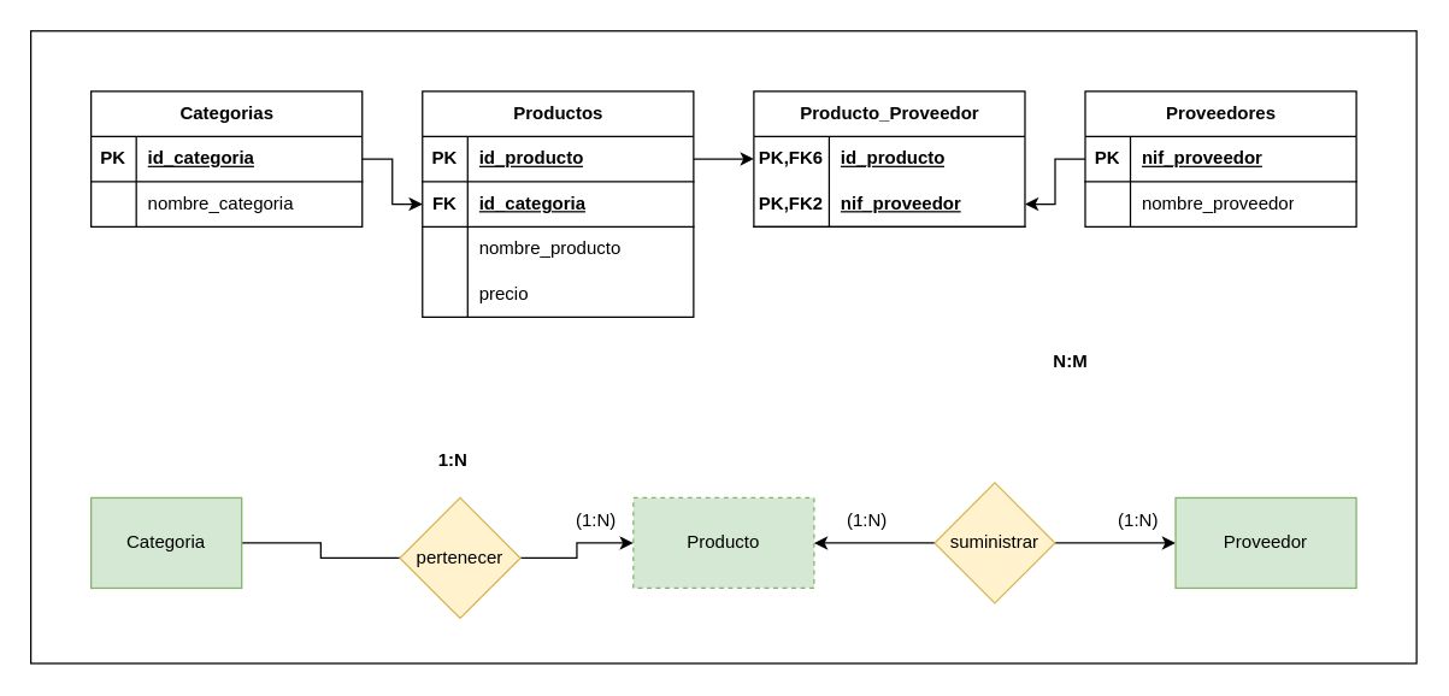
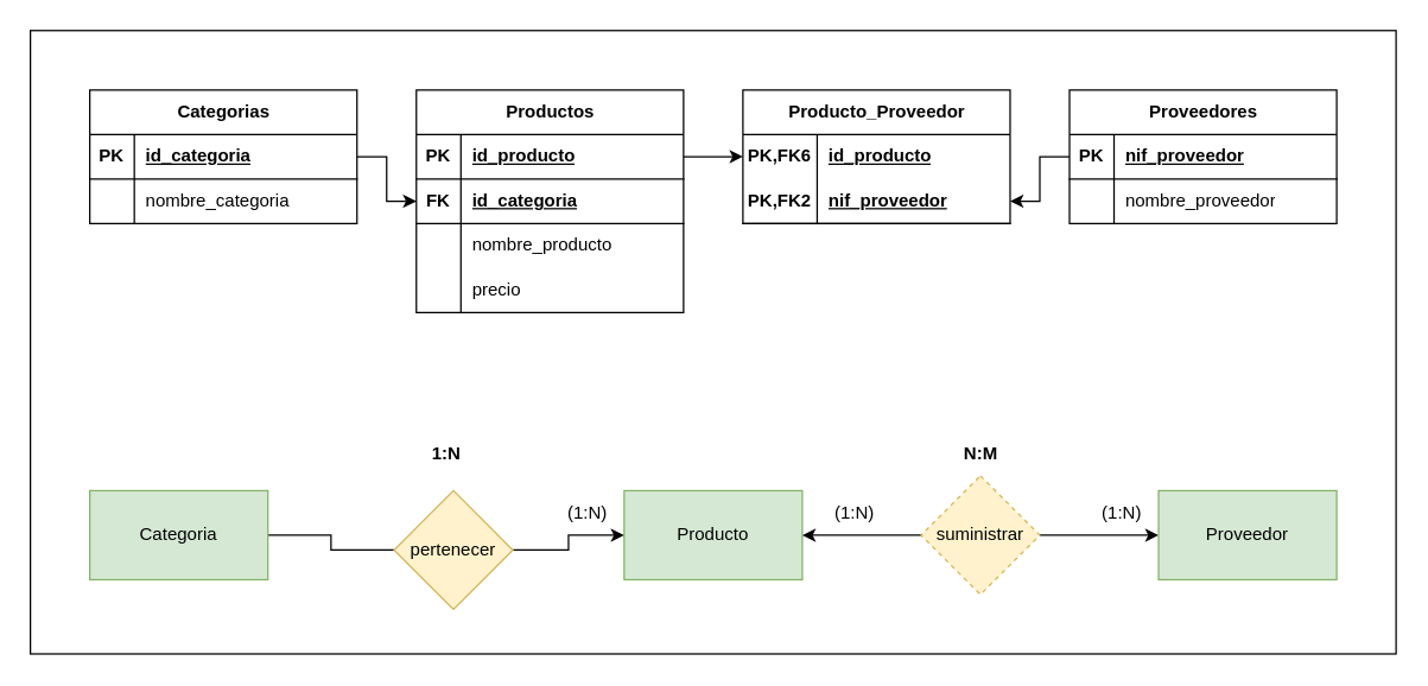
  <mxCell id="0" />
  <mxCell id="1" parent="0" />
  <mxCell id="2" value="" style="rounded=0;whiteSpace=wrap;html=1;" parent="1" vertex="1"><mxGeometry width="920" height="420" as="geometry" x="20" y="20" /></mxCell>
- <mxCell id="3" value="Producto" style="rounded=0;whiteSpace=wrap;html=1;fillColor=#d5e8d4;strokeColor=#82b366;dashed=1;" parent="1" vertex="1"><mxGeometry x="420" y="330" width="120" height="60" as="geometry" /></mxCell>
+ <mxCell id="3" value="Producto" style="rounded=0;whiteSpace=wrap;html=1;fillColor=#d5e8d4;strokeColor=#82b366;" parent="1" vertex="1"><mxGeometry x="420" y="330" width="120" height="60" as="geometry" /></mxCell>
  <mxCell id="4" style="edgeStyle=orthogonalEdgeStyle;rounded=0;orthogonalLoop=1;jettySize=auto;html=1;exitX=0;exitY=0.5;exitDx=0;exitDy=0;entryX=1;entryY=0.5;entryDx=0;entryDy=0;" parent="1" source="6" target="3" edge="1"><mxGeometry relative="1" as="geometry" /></mxCell>
  <mxCell id="5" style="edgeStyle=orthogonalEdgeStyle;rounded=0;orthogonalLoop=1;jettySize=auto;html=1;exitX=1;exitY=0.5;exitDx=0;exitDy=0;entryX=0;entryY=0.5;entryDx=0;entryDy=0;" parent="1" source="6" target="7" edge="1"><mxGeometry relative="1" as="geometry" /></mxCell>
- <mxCell id="6" value="suministrar" style="rhombus;whiteSpace=wrap;html=1;fillColor=#fff2cc;strokeColor=#d6b656;" parent="1" vertex="1"><mxGeometry x="620" y="320" width="80" height="80" as="geometry" /></mxCell>
+ <mxCell id="6" value="suministrar" style="rhombus;whiteSpace=wrap;html=1;fillColor=#fff2cc;strokeColor=#d6b656;dashed=1;" parent="1" vertex="1"><mxGeometry x="620" y="320" width="80" height="80" as="geometry" /></mxCell>
  <mxCell id="7" value="Proveedor" style="rounded=0;whiteSpace=wrap;html=1;fillColor=#d5e8d4;strokeColor=#82b366;" parent="1" vertex="1"><mxGeometry x="780" y="330" width="120" height="60" as="geometry" /></mxCell>
  <mxCell id="8" value="Productos" style="shape=table;startSize=30;container=1;collapsible=1;childLayout=tableLayout;fixedRows=1;rowLines=0;fontStyle=1;align=center;resizeLast=1;html=1;" parent="1" vertex="1"><mxGeometry x="280" y="60" width="180" height="150" as="geometry" /></mxCell>
  <mxCell id="9" value="" style="shape=tableRow;horizontal=0;startSize=0;swimlaneHead=0;swimlaneBody=0;fillColor=none;collapsible=0;dropTarget=0;points=[[0,0.5],[1,0.5]];portConstraint=eastwest;top=0;left=0;right=0;bottom=1;" parent="8" vertex="1"><mxGeometry y="30" width="180" height="30" as="geometry" /></mxCell>
  <mxCell id="10" value="PK" style="shape=partialRectangle;connectable=0;fillColor=none;top=0;left=0;bottom=0;right=0;fontStyle=1;overflow=hidden;whiteSpace=wrap;html=1;" parent="9" vertex="1"><mxGeometry width="30" height="30" as="geometry"><mxRectangle width="30" height="30" as="alternateBounds" /></mxGeometry></mxCell>
  <mxCell id="11" value="id_producto" style="shape=partialRectangle;connectable=0;fillColor=none;top=0;left=0;bottom=0;right=0;align=left;spacingLeft=6;fontStyle=5;overflow=hidden;whiteSpace=wrap;html=1;" parent="9" vertex="1"><mxGeometry x="30" width="150" height="30" as="geometry"><mxRectangle width="150" height="30" as="alternateBounds" /></mxGeometry></mxCell>
  <mxCell id="12" value="" style="shape=tableRow;horizontal=0;startSize=0;swimlaneHead=0;swimlaneBody=0;fillColor=none;collapsible=0;dropTarget=0;points=[[0,0.5],[1,0.5]];portConstraint=eastwest;top=0;left=0;right=0;bottom=1;" parent="8" vertex="1"><mxGeometry y="60" width="180" height="30" as="geometry" /></mxCell>
  <mxCell id="13" value="FK" style="shape=partialRectangle;connectable=0;fillColor=none;top=0;left=0;bottom=0;right=0;fontStyle=1;overflow=hidden;whiteSpace=wrap;html=1;" parent="12" vertex="1"><mxGeometry width="30" height="30" as="geometry"><mxRectangle width="30" height="30" as="alternateBounds" /></mxGeometry></mxCell>
  <mxCell id="14" value="id_categoria" style="shape=partialRectangle;connectable=0;fillColor=none;top=0;left=0;bottom=0;right=0;align=left;spacingLeft=6;fontStyle=5;overflow=hidden;whiteSpace=wrap;html=1;" parent="12" vertex="1"><mxGeometry x="30" width="150" height="30" as="geometry"><mxRectangle width="150" height="30" as="alternateBounds" /></mxGeometry></mxCell>
  <mxCell id="15" value="" style="shape=tableRow;horizontal=0;startSize=0;swimlaneHead=0;swimlaneBody=0;fillColor=none;collapsible=0;dropTarget=0;points=[[0,0.5],[1,0.5]];portConstraint=eastwest;top=0;left=0;right=0;bottom=0;" parent="8" vertex="1"><mxGeometry y="90" width="180" height="30" as="geometry" /></mxCell>
  <mxCell id="16" value="" style="shape=partialRectangle;connectable=0;fillColor=none;top=0;left=0;bottom=0;right=0;editable=1;overflow=hidden;whiteSpace=wrap;html=1;" parent="15" vertex="1"><mxGeometry width="30" height="30" as="geometry"><mxRectangle width="30" height="30" as="alternateBounds" /></mxGeometry></mxCell>
  <mxCell id="17" value="nombre_producto" style="shape=partialRectangle;connectable=0;fillColor=none;top=0;left=0;bottom=0;right=0;align=left;spacingLeft=6;overflow=hidden;whiteSpace=wrap;html=1;" parent="15" vertex="1"><mxGeometry x="30" width="150" height="30" as="geometry"><mxRectangle width="150" height="30" as="alternateBounds" /></mxGeometry></mxCell>
  <mxCell id="18" value="" style="shape=tableRow;horizontal=0;startSize=0;swimlaneHead=0;swimlaneBody=0;fillColor=none;collapsible=0;dropTarget=0;points=[[0,0.5],[1,0.5]];portConstraint=eastwest;top=0;left=0;right=0;bottom=0;" parent="8" vertex="1"><mxGeometry y="120" width="180" height="30" as="geometry" /></mxCell>
  <mxCell id="19" value="" style="shape=partialRectangle;connectable=0;fillColor=none;top=0;left=0;bottom=0;right=0;editable=1;overflow=hidden;whiteSpace=wrap;html=1;" parent="18" vertex="1"><mxGeometry width="30" height="30" as="geometry"><mxRectangle width="30" height="30" as="alternateBounds" /></mxGeometry></mxCell>
  <mxCell id="20" value="precio" style="shape=partialRectangle;connectable=0;fillColor=none;top=0;left=0;bottom=0;right=0;align=left;spacingLeft=6;overflow=hidden;whiteSpace=wrap;html=1;" parent="18" vertex="1"><mxGeometry x="30" width="150" height="30" as="geometry"><mxRectangle width="150" height="30" as="alternateBounds" /></mxGeometry></mxCell>
  <mxCell id="21" value="(1:N)" style="text;html=1;align=center;verticalAlign=middle;resizable=0;points=[];autosize=1;strokeColor=none;fillColor=none;" parent="1" vertex="1"><mxGeometry x="730" y="330" width="50" height="30" as="geometry" /></mxCell>
  <mxCell id="22" value="(1:N)" style="text;html=1;align=center;verticalAlign=middle;resizable=0;points=[];autosize=1;strokeColor=none;fillColor=none;" parent="1" vertex="1"><mxGeometry x="550" y="330" width="50" height="30" as="geometry" /></mxCell>
- <mxCell id="23" value="N:M" style="text;html=1;align=center;verticalAlign=middle;resizable=0;points=[];autosize=1;strokeColor=none;fillColor=none;fontStyle=1" parent="1" vertex="1"><mxGeometry x="685" y="225" width="50" height="30" as="geometry" /></mxCell>
+ <mxCell id="23" value="N:M" style="text;html=1;align=center;verticalAlign=middle;resizable=0;points=[];autosize=1;strokeColor=none;fillColor=none;fontStyle=1" parent="1" vertex="1"><mxGeometry x="635" y="290" width="50" height="30" as="geometry" /></mxCell>
  <mxCell id="24" value="Producto_Proveedor" style="shape=table;startSize=30;container=1;collapsible=1;childLayout=tableLayout;fixedRows=1;rowLines=0;fontStyle=1;align=center;resizeLast=1;html=1;" parent="1" vertex="1"><mxGeometry x="500" y="60" width="180" height="90" as="geometry" /></mxCell>
  <mxCell id="25" value="" style="shape=tableRow;horizontal=0;startSize=0;swimlaneHead=0;swimlaneBody=0;fillColor=none;collapsible=0;dropTarget=0;points=[[0,0.5],[1,0.5]];portConstraint=eastwest;top=0;left=0;right=0;bottom=0;" parent="24" vertex="1"><mxGeometry y="30" width="180" height="30" as="geometry" /></mxCell>
  <mxCell id="26" value="PK,FK6" style="shape=partialRectangle;connectable=0;fillColor=none;top=0;left=0;bottom=0;right=0;fontStyle=1;overflow=hidden;whiteSpace=wrap;html=1;" parent="25" vertex="1"><mxGeometry width="50" height="30" as="geometry"><mxRectangle width="50" height="30" as="alternateBounds" /></mxGeometry></mxCell>
  <mxCell id="27" value="id_producto" style="shape=partialRectangle;connectable=0;fillColor=none;top=0;left=0;bottom=0;right=0;align=left;spacingLeft=6;fontStyle=5;overflow=hidden;whiteSpace=wrap;html=1;" parent="25" vertex="1"><mxGeometry x="50" width="130" height="30" as="geometry"><mxRectangle width="130" height="30" as="alternateBounds" /></mxGeometry></mxCell>
  <mxCell id="28" value="" style="shape=tableRow;horizontal=0;startSize=0;swimlaneHead=0;swimlaneBody=0;fillColor=none;collapsible=0;dropTarget=0;points=[[0,0.5],[1,0.5]];portConstraint=eastwest;top=0;left=0;right=0;bottom=1;" parent="24" vertex="1"><mxGeometry y="60" width="180" height="30" as="geometry" /></mxCell>
  <mxCell id="29" value="PK,FK2" style="shape=partialRectangle;connectable=0;fillColor=none;top=0;left=0;bottom=0;right=0;fontStyle=1;overflow=hidden;whiteSpace=wrap;html=1;" parent="28" vertex="1"><mxGeometry width="50" height="30" as="geometry"><mxRectangle width="50" height="30" as="alternateBounds" /></mxGeometry></mxCell>
  <mxCell id="30" value="nif_proveedor" style="shape=partialRectangle;connectable=0;fillColor=none;top=0;left=0;bottom=0;right=0;align=left;spacingLeft=6;fontStyle=5;overflow=hidden;whiteSpace=wrap;html=1;" parent="28" vertex="1"><mxGeometry x="50" width="130" height="30" as="geometry"><mxRectangle width="130" height="30" as="alternateBounds" /></mxGeometry></mxCell>
  <mxCell id="31" value="Proveedores" style="shape=table;startSize=30;container=1;collapsible=1;childLayout=tableLayout;fixedRows=1;rowLines=0;fontStyle=1;align=center;resizeLast=1;html=1;" parent="1" vertex="1"><mxGeometry x="720" y="60" width="180" height="90" as="geometry" /></mxCell>
  <mxCell id="32" value="" style="shape=tableRow;horizontal=0;startSize=0;swimlaneHead=0;swimlaneBody=0;fillColor=none;collapsible=0;dropTarget=0;points=[[0,0.5],[1,0.5]];portConstraint=eastwest;top=0;left=0;right=0;bottom=1;" parent="31" vertex="1"><mxGeometry y="30" width="180" height="30" as="geometry" /></mxCell>
  <mxCell id="33" value="PK" style="shape=partialRectangle;connectable=0;fillColor=none;top=0;left=0;bottom=0;right=0;fontStyle=1;overflow=hidden;whiteSpace=wrap;html=1;" parent="32" vertex="1"><mxGeometry width="30" height="30" as="geometry"><mxRectangle width="30" height="30" as="alternateBounds" /></mxGeometry></mxCell>
  <mxCell id="34" value="nif_proveedor" style="shape=partialRectangle;connectable=0;fillColor=none;top=0;left=0;bottom=0;right=0;align=left;spacingLeft=6;fontStyle=5;overflow=hidden;whiteSpace=wrap;html=1;" parent="32" vertex="1"><mxGeometry x="30" width="150" height="30" as="geometry"><mxRectangle width="150" height="30" as="alternateBounds" /></mxGeometry></mxCell>
  <mxCell id="35" value="" style="shape=tableRow;horizontal=0;startSize=0;swimlaneHead=0;swimlaneBody=0;fillColor=none;collapsible=0;dropTarget=0;points=[[0,0.5],[1,0.5]];portConstraint=eastwest;top=0;left=0;right=0;bottom=0;" parent="31" vertex="1"><mxGeometry y="60" width="180" height="30" as="geometry" /></mxCell>
  <mxCell id="36" value="" style="shape=partialRectangle;connectable=0;fillColor=none;top=0;left=0;bottom=0;right=0;editable=1;overflow=hidden;whiteSpace=wrap;html=1;" parent="35" vertex="1"><mxGeometry width="30" height="30" as="geometry"><mxRectangle width="30" height="30" as="alternateBounds" /></mxGeometry></mxCell>
  <mxCell id="37" value="nombre_proveedor" style="shape=partialRectangle;connectable=0;fillColor=none;top=0;left=0;bottom=0;right=0;align=left;spacingLeft=6;overflow=hidden;whiteSpace=wrap;html=1;" parent="35" vertex="1"><mxGeometry x="30" width="150" height="30" as="geometry"><mxRectangle width="150" height="30" as="alternateBounds" /></mxGeometry></mxCell>
  <mxCell id="38" style="edgeStyle=orthogonalEdgeStyle;rounded=0;orthogonalLoop=1;jettySize=auto;html=1;exitX=0;exitY=0.5;exitDx=0;exitDy=0;entryX=1;entryY=0.5;entryDx=0;entryDy=0;" parent="1" source="32" target="28" edge="1"><mxGeometry relative="1" as="geometry" /></mxCell>
  <mxCell id="39" style="edgeStyle=orthogonalEdgeStyle;rounded=0;orthogonalLoop=1;jettySize=auto;html=1;exitX=1;exitY=0.5;exitDx=0;exitDy=0;entryX=0;entryY=0.5;entryDx=0;entryDy=0;" parent="1" source="9" target="25" edge="1"><mxGeometry relative="1" as="geometry" /></mxCell>
  <mxCell id="40" style="edgeStyle=orthogonalEdgeStyle;rounded=0;orthogonalLoop=1;jettySize=auto;html=1;exitX=1;exitY=0.5;exitDx=0;exitDy=0;entryX=0;entryY=0.5;entryDx=0;entryDy=0;" parent="1" source="41" target="12" edge="1"><mxGeometry relative="1" as="geometry" /></mxCell>
  <mxCell id="41" value="Categorias" style="shape=table;startSize=30;container=1;collapsible=1;childLayout=tableLayout;fixedRows=1;rowLines=0;fontStyle=1;align=center;resizeLast=1;html=1;" parent="1" vertex="1"><mxGeometry x="60" y="60" width="180" height="90" as="geometry" /></mxCell>
  <mxCell id="42" value="" style="shape=tableRow;horizontal=0;startSize=0;swimlaneHead=0;swimlaneBody=0;fillColor=none;collapsible=0;dropTarget=0;points=[[0,0.5],[1,0.5]];portConstraint=eastwest;top=0;left=0;right=0;bottom=1;" parent="41" vertex="1"><mxGeometry y="30" width="180" height="30" as="geometry" /></mxCell>
  <mxCell id="43" value="PK" style="shape=partialRectangle;connectable=0;fillColor=none;top=0;left=0;bottom=0;right=0;fontStyle=1;overflow=hidden;whiteSpace=wrap;html=1;" parent="42" vertex="1"><mxGeometry width="30" height="30" as="geometry"><mxRectangle width="30" height="30" as="alternateBounds" /></mxGeometry></mxCell>
  <mxCell id="44" value="id_categoria" style="shape=partialRectangle;connectable=0;fillColor=none;top=0;left=0;bottom=0;right=0;align=left;spacingLeft=6;fontStyle=5;overflow=hidden;whiteSpace=wrap;html=1;" parent="42" vertex="1"><mxGeometry x="30" width="150" height="30" as="geometry"><mxRectangle width="150" height="30" as="alternateBounds" /></mxGeometry></mxCell>
  <mxCell id="45" value="" style="shape=tableRow;horizontal=0;startSize=0;swimlaneHead=0;swimlaneBody=0;fillColor=none;collapsible=0;dropTarget=0;points=[[0,0.5],[1,0.5]];portConstraint=eastwest;top=0;left=0;right=0;bottom=0;" parent="41" vertex="1"><mxGeometry y="60" width="180" height="30" as="geometry" /></mxCell>
  <mxCell id="46" value="" style="shape=partialRectangle;connectable=0;fillColor=none;top=0;left=0;bottom=0;right=0;editable=1;overflow=hidden;whiteSpace=wrap;html=1;" parent="45" vertex="1"><mxGeometry width="30" height="30" as="geometry"><mxRectangle width="30" height="30" as="alternateBounds" /></mxGeometry></mxCell>
  <mxCell id="47" value="nombre_categoria" style="shape=partialRectangle;connectable=0;fillColor=none;top=0;left=0;bottom=0;right=0;align=left;spacingLeft=6;overflow=hidden;whiteSpace=wrap;html=1;" parent="45" vertex="1"><mxGeometry x="30" width="150" height="30" as="geometry"><mxRectangle width="150" height="30" as="alternateBounds" /></mxGeometry></mxCell>
  <mxCell id="48" style="edgeStyle=orthogonalEdgeStyle;rounded=0;orthogonalLoop=1;jettySize=auto;html=1;exitX=0;exitY=0.5;exitDx=0;exitDy=0;entryX=1;entryY=0.5;entryDx=0;entryDy=0;endArrow=none;startFill=0;" parent="1" source="50" target="51" edge="1"><mxGeometry relative="1" as="geometry" /></mxCell>
  <mxCell id="49" style="edgeStyle=orthogonalEdgeStyle;rounded=0;orthogonalLoop=1;jettySize=auto;html=1;exitX=1;exitY=0.5;exitDx=0;exitDy=0;entryX=0;entryY=0.5;entryDx=0;entryDy=0;" parent="1" source="50" target="3" edge="1"><mxGeometry relative="1" as="geometry" /></mxCell>
  <mxCell id="50" value="pertenecer" style="rhombus;whiteSpace=wrap;html=1;fillColor=#fff2cc;strokeColor=#d6b656;" parent="1" vertex="1"><mxGeometry x="265" y="330" width="80" height="80" as="geometry" /></mxCell>
- <mxCell id="51" value="Categoria" style="rounded=0;whiteSpace=wrap;html=1;fillColor=#d5e8d4;strokeColor=#82b366;" parent="1" vertex="1"><mxGeometry x="60" y="330" width="100" height="60" as="geometry" /></mxCell>
+ <mxCell id="51" value="Categoria" style="rounded=0;whiteSpace=wrap;html=1;fillColor=#d5e8d4;strokeColor=#82b366;" parent="1" vertex="1"><mxGeometry x="60" y="330" width="120" height="60" as="geometry" /></mxCell>
  <mxCell id="52" value="(1:N)" style="text;html=1;align=center;verticalAlign=middle;resizable=0;points=[];autosize=1;strokeColor=none;fillColor=none;" parent="1" vertex="1"><mxGeometry x="370" y="330" width="50" height="30" as="geometry" /></mxCell>
  <mxCell id="53" value="1:N" style="text;html=1;align=center;verticalAlign=middle;resizable=0;points=[];autosize=1;strokeColor=none;fillColor=none;fontStyle=1" parent="1" vertex="1"><mxGeometry x="280" y="290" width="40" height="30" as="geometry" /></mxCell>
